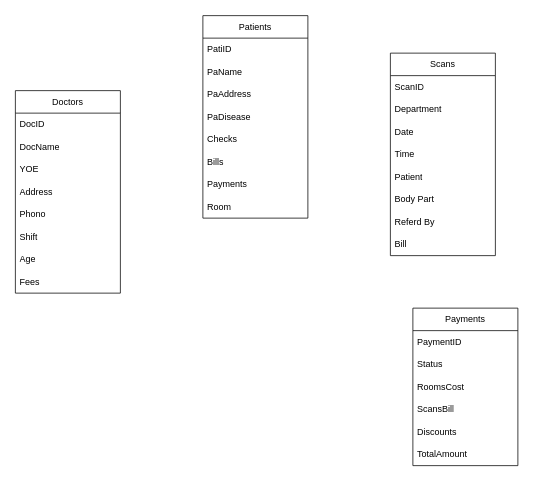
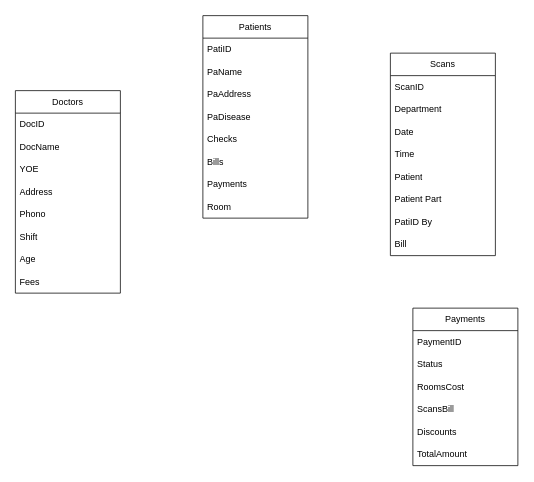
  <mxCell id="0" />
  <mxCell id="1" parent="0" />
  <mxCell id="2" value="Doctors" style="swimlane;fontStyle=0;childLayout=stackLayout;horizontal=1;startSize=30;horizontalStack=0;resizeParent=1;resizeParentMax=0;resizeLast=0;collapsible=1;marginBottom=0;whiteSpace=wrap;html=1;" vertex="1" parent="1"><mxGeometry x="20" y="120" width="140" height="270" as="geometry" /></mxCell>
  <mxCell id="3" value="DocID" style="text;strokeColor=none;fillColor=none;align=left;verticalAlign=middle;spacingLeft=4;spacingRight=4;overflow=hidden;points=[[0,0.5],[1,0.5]];portConstraint=eastwest;rotatable=0;whiteSpace=wrap;html=1;" vertex="1" parent="2"><mxGeometry y="30" width="140" height="30" as="geometry" /></mxCell>
  <mxCell id="4" value="DocName" style="text;strokeColor=none;fillColor=none;align=left;verticalAlign=middle;spacingLeft=4;spacingRight=4;overflow=hidden;points=[[0,0.5],[1,0.5]];portConstraint=eastwest;rotatable=0;whiteSpace=wrap;html=1;" vertex="1" parent="2"><mxGeometry y="60" width="140" height="30" as="geometry" /></mxCell>
  <mxCell id="5" value="YOE" style="text;strokeColor=none;fillColor=none;align=left;verticalAlign=middle;spacingLeft=4;spacingRight=4;overflow=hidden;points=[[0,0.5],[1,0.5]];portConstraint=eastwest;rotatable=0;whiteSpace=wrap;html=1;" vertex="1" parent="2"><mxGeometry y="90" width="140" height="30" as="geometry" /></mxCell>
  <mxCell id="6" value="Address" style="text;strokeColor=none;fillColor=none;align=left;verticalAlign=middle;spacingLeft=4;spacingRight=4;overflow=hidden;points=[[0,0.5],[1,0.5]];portConstraint=eastwest;rotatable=0;whiteSpace=wrap;html=1;" vertex="1" parent="2"><mxGeometry y="120" width="140" height="30" as="geometry" /></mxCell>
  <mxCell id="7" value="Phono" style="text;strokeColor=none;fillColor=none;align=left;verticalAlign=middle;spacingLeft=4;spacingRight=4;overflow=hidden;points=[[0,0.5],[1,0.5]];portConstraint=eastwest;rotatable=0;whiteSpace=wrap;html=1;" vertex="1" parent="2"><mxGeometry y="150" width="140" height="30" as="geometry" /></mxCell>
  <mxCell id="8" value="Shift" style="text;strokeColor=none;fillColor=none;align=left;verticalAlign=middle;spacingLeft=4;spacingRight=4;overflow=hidden;points=[[0,0.5],[1,0.5]];portConstraint=eastwest;rotatable=0;whiteSpace=wrap;html=1;" vertex="1" parent="2"><mxGeometry y="180" width="140" height="30" as="geometry" /></mxCell>
  <mxCell id="9" value="Age" style="text;strokeColor=none;fillColor=none;align=left;verticalAlign=middle;spacingLeft=4;spacingRight=4;overflow=hidden;points=[[0,0.5],[1,0.5]];portConstraint=eastwest;rotatable=0;whiteSpace=wrap;html=1;" vertex="1" parent="2"><mxGeometry y="210" width="140" height="30" as="geometry" /></mxCell>
  <mxCell id="10" value="Fees" style="text;strokeColor=none;fillColor=none;align=left;verticalAlign=middle;spacingLeft=4;spacingRight=4;overflow=hidden;points=[[0,0.5],[1,0.5]];portConstraint=eastwest;rotatable=0;whiteSpace=wrap;html=1;" vertex="1" parent="2"><mxGeometry y="240" width="140" height="30" as="geometry" /></mxCell>
  <mxCell id="11" value="Patients" style="swimlane;fontStyle=0;childLayout=stackLayout;horizontal=1;startSize=30;horizontalStack=0;resizeParent=1;resizeParentMax=0;resizeLast=0;collapsible=1;marginBottom=0;whiteSpace=wrap;html=1;" vertex="1" parent="1"><mxGeometry x="270" y="20" width="140" height="270" as="geometry" /></mxCell>
  <mxCell id="12" value="PatiID" style="text;strokeColor=none;fillColor=none;align=left;verticalAlign=middle;spacingLeft=4;spacingRight=4;overflow=hidden;points=[[0,0.5],[1,0.5]];portConstraint=eastwest;rotatable=0;whiteSpace=wrap;html=1;" vertex="1" parent="11"><mxGeometry y="30" width="140" height="30" as="geometry" /></mxCell>
  <mxCell id="13" value="PaName" style="text;strokeColor=none;fillColor=none;align=left;verticalAlign=middle;spacingLeft=4;spacingRight=4;overflow=hidden;points=[[0,0.5],[1,0.5]];portConstraint=eastwest;rotatable=0;whiteSpace=wrap;html=1;" vertex="1" parent="11"><mxGeometry y="60" width="140" height="30" as="geometry" /></mxCell>
  <mxCell id="14" value="PaAddress" style="text;strokeColor=none;fillColor=none;align=left;verticalAlign=middle;spacingLeft=4;spacingRight=4;overflow=hidden;points=[[0,0.5],[1,0.5]];portConstraint=eastwest;rotatable=0;whiteSpace=wrap;html=1;" vertex="1" parent="11"><mxGeometry y="90" width="140" height="30" as="geometry" /></mxCell>
  <mxCell id="15" value="PaDisease" style="text;strokeColor=none;fillColor=none;align=left;verticalAlign=middle;spacingLeft=4;spacingRight=4;overflow=hidden;points=[[0,0.5],[1,0.5]];portConstraint=eastwest;rotatable=0;whiteSpace=wrap;html=1;" vertex="1" parent="11"><mxGeometry y="120" width="140" height="30" as="geometry" /></mxCell>
  <mxCell id="16" value="Checks" style="text;strokeColor=none;fillColor=none;align=left;verticalAlign=middle;spacingLeft=4;spacingRight=4;overflow=hidden;points=[[0,0.5],[1,0.5]];portConstraint=eastwest;rotatable=0;whiteSpace=wrap;html=1;" vertex="1" parent="11"><mxGeometry y="150" width="140" height="30" as="geometry" /></mxCell>
  <mxCell id="17" value="Bills" style="text;strokeColor=none;fillColor=none;align=left;verticalAlign=middle;spacingLeft=4;spacingRight=4;overflow=hidden;points=[[0,0.5],[1,0.5]];portConstraint=eastwest;rotatable=0;whiteSpace=wrap;html=1;" vertex="1" parent="11"><mxGeometry y="180" width="140" height="30" as="geometry" /></mxCell>
  <mxCell id="18" value="Payments" style="text;strokeColor=none;fillColor=none;align=left;verticalAlign=middle;spacingLeft=4;spacingRight=4;overflow=hidden;points=[[0,0.5],[1,0.5]];portConstraint=eastwest;rotatable=0;whiteSpace=wrap;html=1;" vertex="1" parent="11"><mxGeometry y="210" width="140" height="30" as="geometry" /></mxCell>
  <mxCell id="19" value="Room" style="text;strokeColor=none;fillColor=none;align=left;verticalAlign=middle;spacingLeft=4;spacingRight=4;overflow=hidden;points=[[0,0.5],[1,0.5]];portConstraint=eastwest;rotatable=0;whiteSpace=wrap;html=1;" vertex="1" parent="11"><mxGeometry y="240" width="140" height="30" as="geometry" /></mxCell>
  <mxCell id="20" value="Scans" style="swimlane;fontStyle=0;childLayout=stackLayout;horizontal=1;startSize=30;horizontalStack=0;resizeParent=1;resizeParentMax=0;resizeLast=0;collapsible=1;marginBottom=0;whiteSpace=wrap;html=1;" vertex="1" parent="1"><mxGeometry x="520" y="70" width="140" height="270" as="geometry" /></mxCell>
  <mxCell id="21" value="ScanID" style="text;strokeColor=none;fillColor=none;align=left;verticalAlign=middle;spacingLeft=4;spacingRight=4;overflow=hidden;points=[[0,0.5],[1,0.5]];portConstraint=eastwest;rotatable=0;whiteSpace=wrap;html=1;" vertex="1" parent="20"><mxGeometry y="30" width="140" height="30" as="geometry" /></mxCell>
  <mxCell id="22" value="Department" style="text;strokeColor=none;fillColor=none;align=left;verticalAlign=middle;spacingLeft=4;spacingRight=4;overflow=hidden;points=[[0,0.5],[1,0.5]];portConstraint=eastwest;rotatable=0;whiteSpace=wrap;html=1;" vertex="1" parent="20"><mxGeometry y="60" width="140" height="30" as="geometry" /></mxCell>
  <mxCell id="23" value="Date" style="text;strokeColor=none;fillColor=none;align=left;verticalAlign=middle;spacingLeft=4;spacingRight=4;overflow=hidden;points=[[0,0.5],[1,0.5]];portConstraint=eastwest;rotatable=0;whiteSpace=wrap;html=1;" vertex="1" parent="20"><mxGeometry y="90" width="140" height="30" as="geometry" /></mxCell>
  <mxCell id="24" value="Time" style="text;strokeColor=none;fillColor=none;align=left;verticalAlign=middle;spacingLeft=4;spacingRight=4;overflow=hidden;points=[[0,0.5],[1,0.5]];portConstraint=eastwest;rotatable=0;whiteSpace=wrap;html=1;" vertex="1" parent="20"><mxGeometry y="120" width="140" height="30" as="geometry" /></mxCell>
  <mxCell id="25" value="Patient" style="text;strokeColor=none;fillColor=none;align=left;verticalAlign=middle;spacingLeft=4;spacingRight=4;overflow=hidden;points=[[0,0.5],[1,0.5]];portConstraint=eastwest;rotatable=0;whiteSpace=wrap;html=1;" vertex="1" parent="20"><mxGeometry y="150" width="140" height="30" as="geometry" /></mxCell>
- <mxCell id="26" value="Body Part" style="text;strokeColor=none;fillColor=none;align=left;verticalAlign=middle;spacingLeft=4;spacingRight=4;overflow=hidden;points=[[0,0.5],[1,0.5]];portConstraint=eastwest;rotatable=0;whiteSpace=wrap;html=1;" vertex="1" parent="20"><mxGeometry y="180" width="140" height="30" as="geometry" /></mxCell>
- <mxCell id="27" value="Referd By&amp;nbsp;" style="text;strokeColor=none;fillColor=none;align=left;verticalAlign=middle;spacingLeft=4;spacingRight=4;overflow=hidden;points=[[0,0.5],[1,0.5]];portConstraint=eastwest;rotatable=0;whiteSpace=wrap;html=1;" vertex="1" parent="20"><mxGeometry y="210" width="140" height="30" as="geometry" /></mxCell>
+ <mxCell id="26" value="Patient Part" style="text;strokeColor=none;fillColor=none;align=left;verticalAlign=middle;spacingLeft=4;spacingRight=4;overflow=hidden;points=[[0,0.5],[1,0.5]];portConstraint=eastwest;rotatable=0;whiteSpace=wrap;html=1;" vertex="1" parent="20"><mxGeometry y="180" width="140" height="30" as="geometry" /></mxCell>
+ <mxCell id="27" value="PatiID By&amp;nbsp;" style="text;strokeColor=none;fillColor=none;align=left;verticalAlign=middle;spacingLeft=4;spacingRight=4;overflow=hidden;points=[[0,0.5],[1,0.5]];portConstraint=eastwest;rotatable=0;whiteSpace=wrap;html=1;" vertex="1" parent="20"><mxGeometry y="210" width="140" height="30" as="geometry" /></mxCell>
  <mxCell id="28" value="Bill" style="text;strokeColor=none;fillColor=none;align=left;verticalAlign=middle;spacingLeft=4;spacingRight=4;overflow=hidden;points=[[0,0.5],[1,0.5]];portConstraint=eastwest;rotatable=0;whiteSpace=wrap;html=1;" vertex="1" parent="20"><mxGeometry y="240" width="140" height="30" as="geometry" /></mxCell>
  <mxCell id="29" value="Payments" style="swimlane;fontStyle=0;childLayout=stackLayout;horizontal=1;startSize=30;horizontalStack=0;resizeParent=1;resizeParentMax=0;resizeLast=0;collapsible=1;marginBottom=0;whiteSpace=wrap;html=1;" vertex="1" parent="1"><mxGeometry x="550" y="410" width="140" height="210" as="geometry" /></mxCell>
  <mxCell id="30" value="PaymentID" style="text;strokeColor=none;fillColor=none;align=left;verticalAlign=middle;spacingLeft=4;spacingRight=4;overflow=hidden;points=[[0,0.5],[1,0.5]];portConstraint=eastwest;rotatable=0;whiteSpace=wrap;html=1;" vertex="1" parent="29"><mxGeometry y="30" width="140" height="30" as="geometry" /></mxCell>
  <mxCell id="31" value="Status" style="text;strokeColor=none;fillColor=none;align=left;verticalAlign=middle;spacingLeft=4;spacingRight=4;overflow=hidden;points=[[0,0.5],[1,0.5]];portConstraint=eastwest;rotatable=0;whiteSpace=wrap;html=1;" vertex="1" parent="29"><mxGeometry y="60" width="140" height="30" as="geometry" /></mxCell>
  <mxCell id="32" value="RoomsCost" style="text;strokeColor=none;fillColor=none;align=left;verticalAlign=middle;spacingLeft=4;spacingRight=4;overflow=hidden;points=[[0,0.5],[1,0.5]];portConstraint=eastwest;rotatable=0;whiteSpace=wrap;html=1;" vertex="1" parent="29"><mxGeometry y="90" width="140" height="30" as="geometry" /></mxCell>
  <mxCell id="33" value="ScansBill" style="text;strokeColor=none;fillColor=none;align=left;verticalAlign=middle;spacingLeft=4;spacingRight=4;overflow=hidden;points=[[0,0.5],[1,0.5]];portConstraint=eastwest;rotatable=0;whiteSpace=wrap;html=1;" vertex="1" parent="29"><mxGeometry y="120" width="140" height="30" as="geometry" /></mxCell>
  <mxCell id="34" value="Discounts" style="text;strokeColor=none;fillColor=none;align=left;verticalAlign=middle;spacingLeft=4;spacingRight=4;overflow=hidden;points=[[0,0.5],[1,0.5]];portConstraint=eastwest;rotatable=0;whiteSpace=wrap;html=1;" vertex="1" parent="29"><mxGeometry y="150" width="140" height="30" as="geometry" /></mxCell>
  <mxCell id="35" value="TotalAmount" style="text;strokeColor=none;fillColor=none;align=left;verticalAlign=middle;spacingLeft=4;spacingRight=4;overflow=hidden;points=[[0,0.5],[1,0.5]];portConstraint=eastwest;rotatable=0;whiteSpace=wrap;html=1;" vertex="1" parent="29"><mxGeometry y="180" width="140" height="30" as="geometry" /></mxCell>
